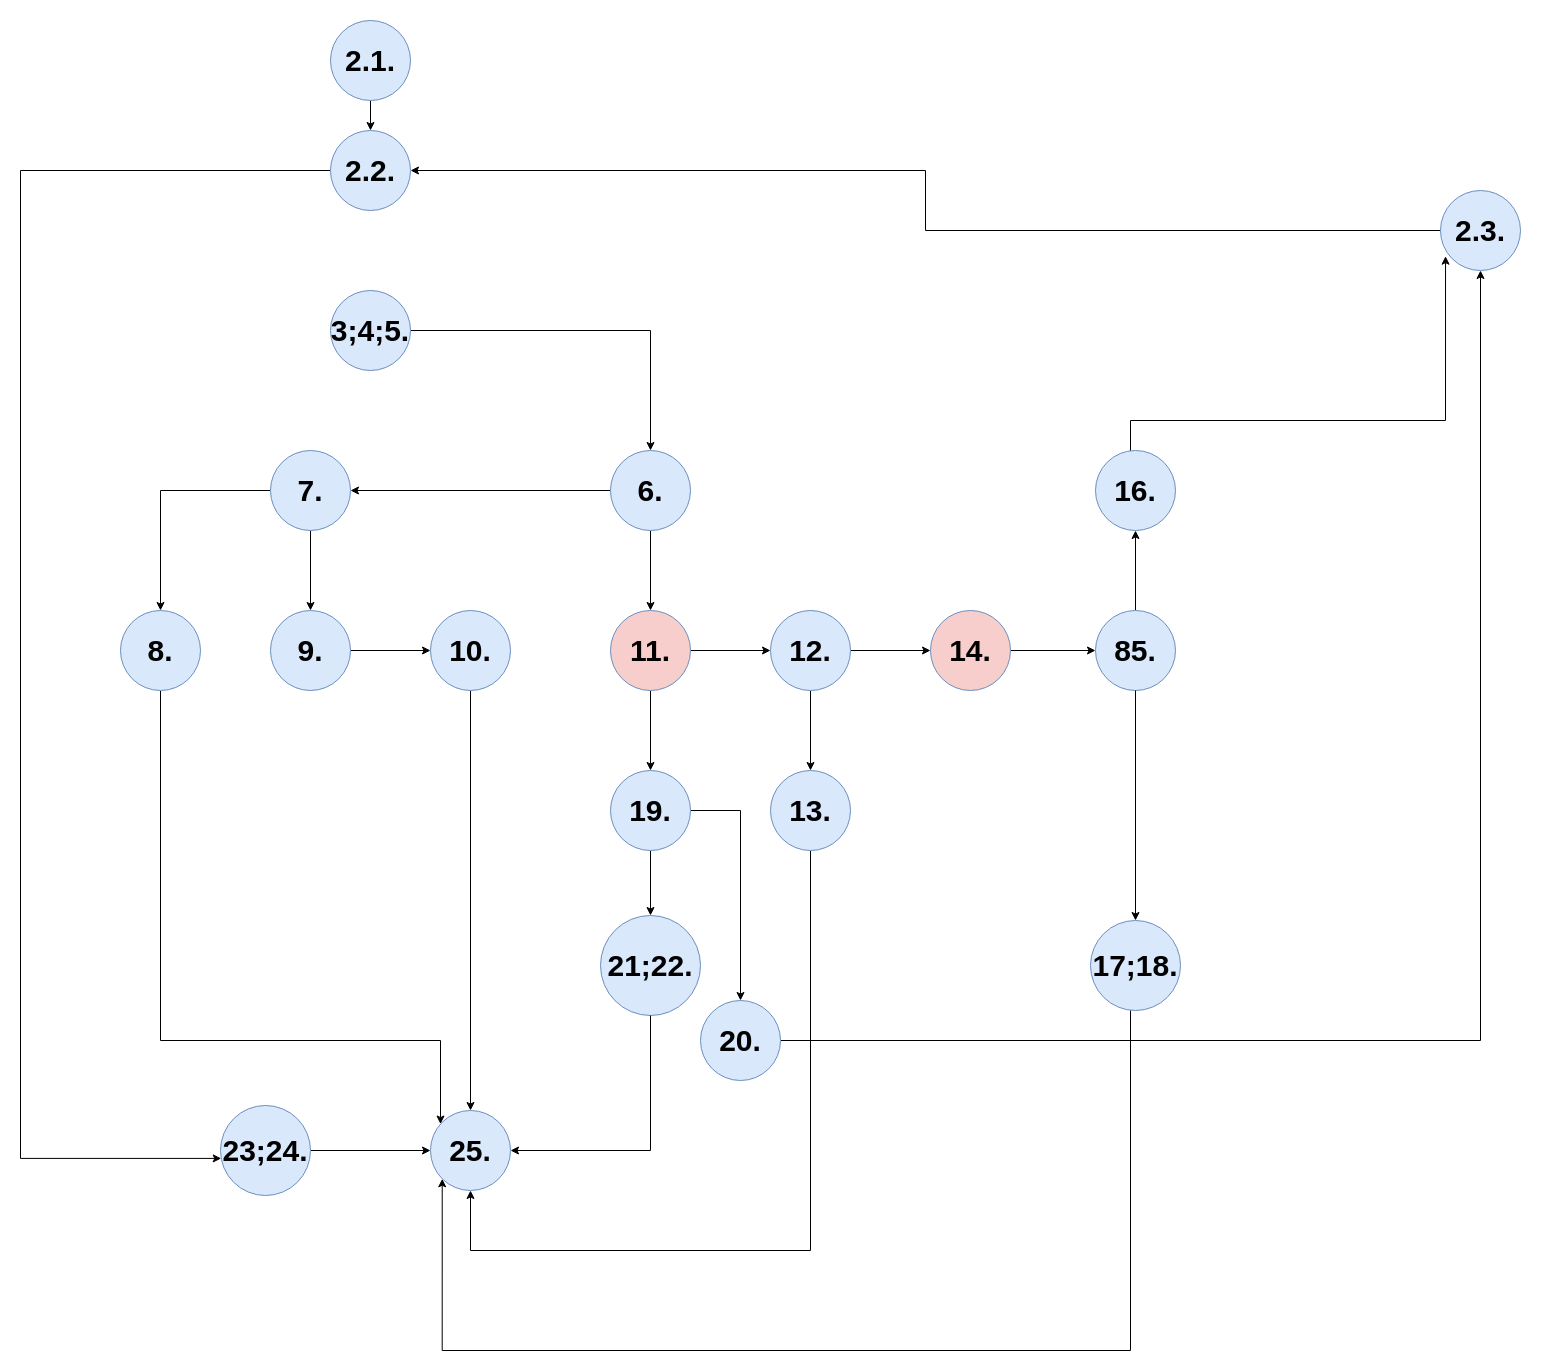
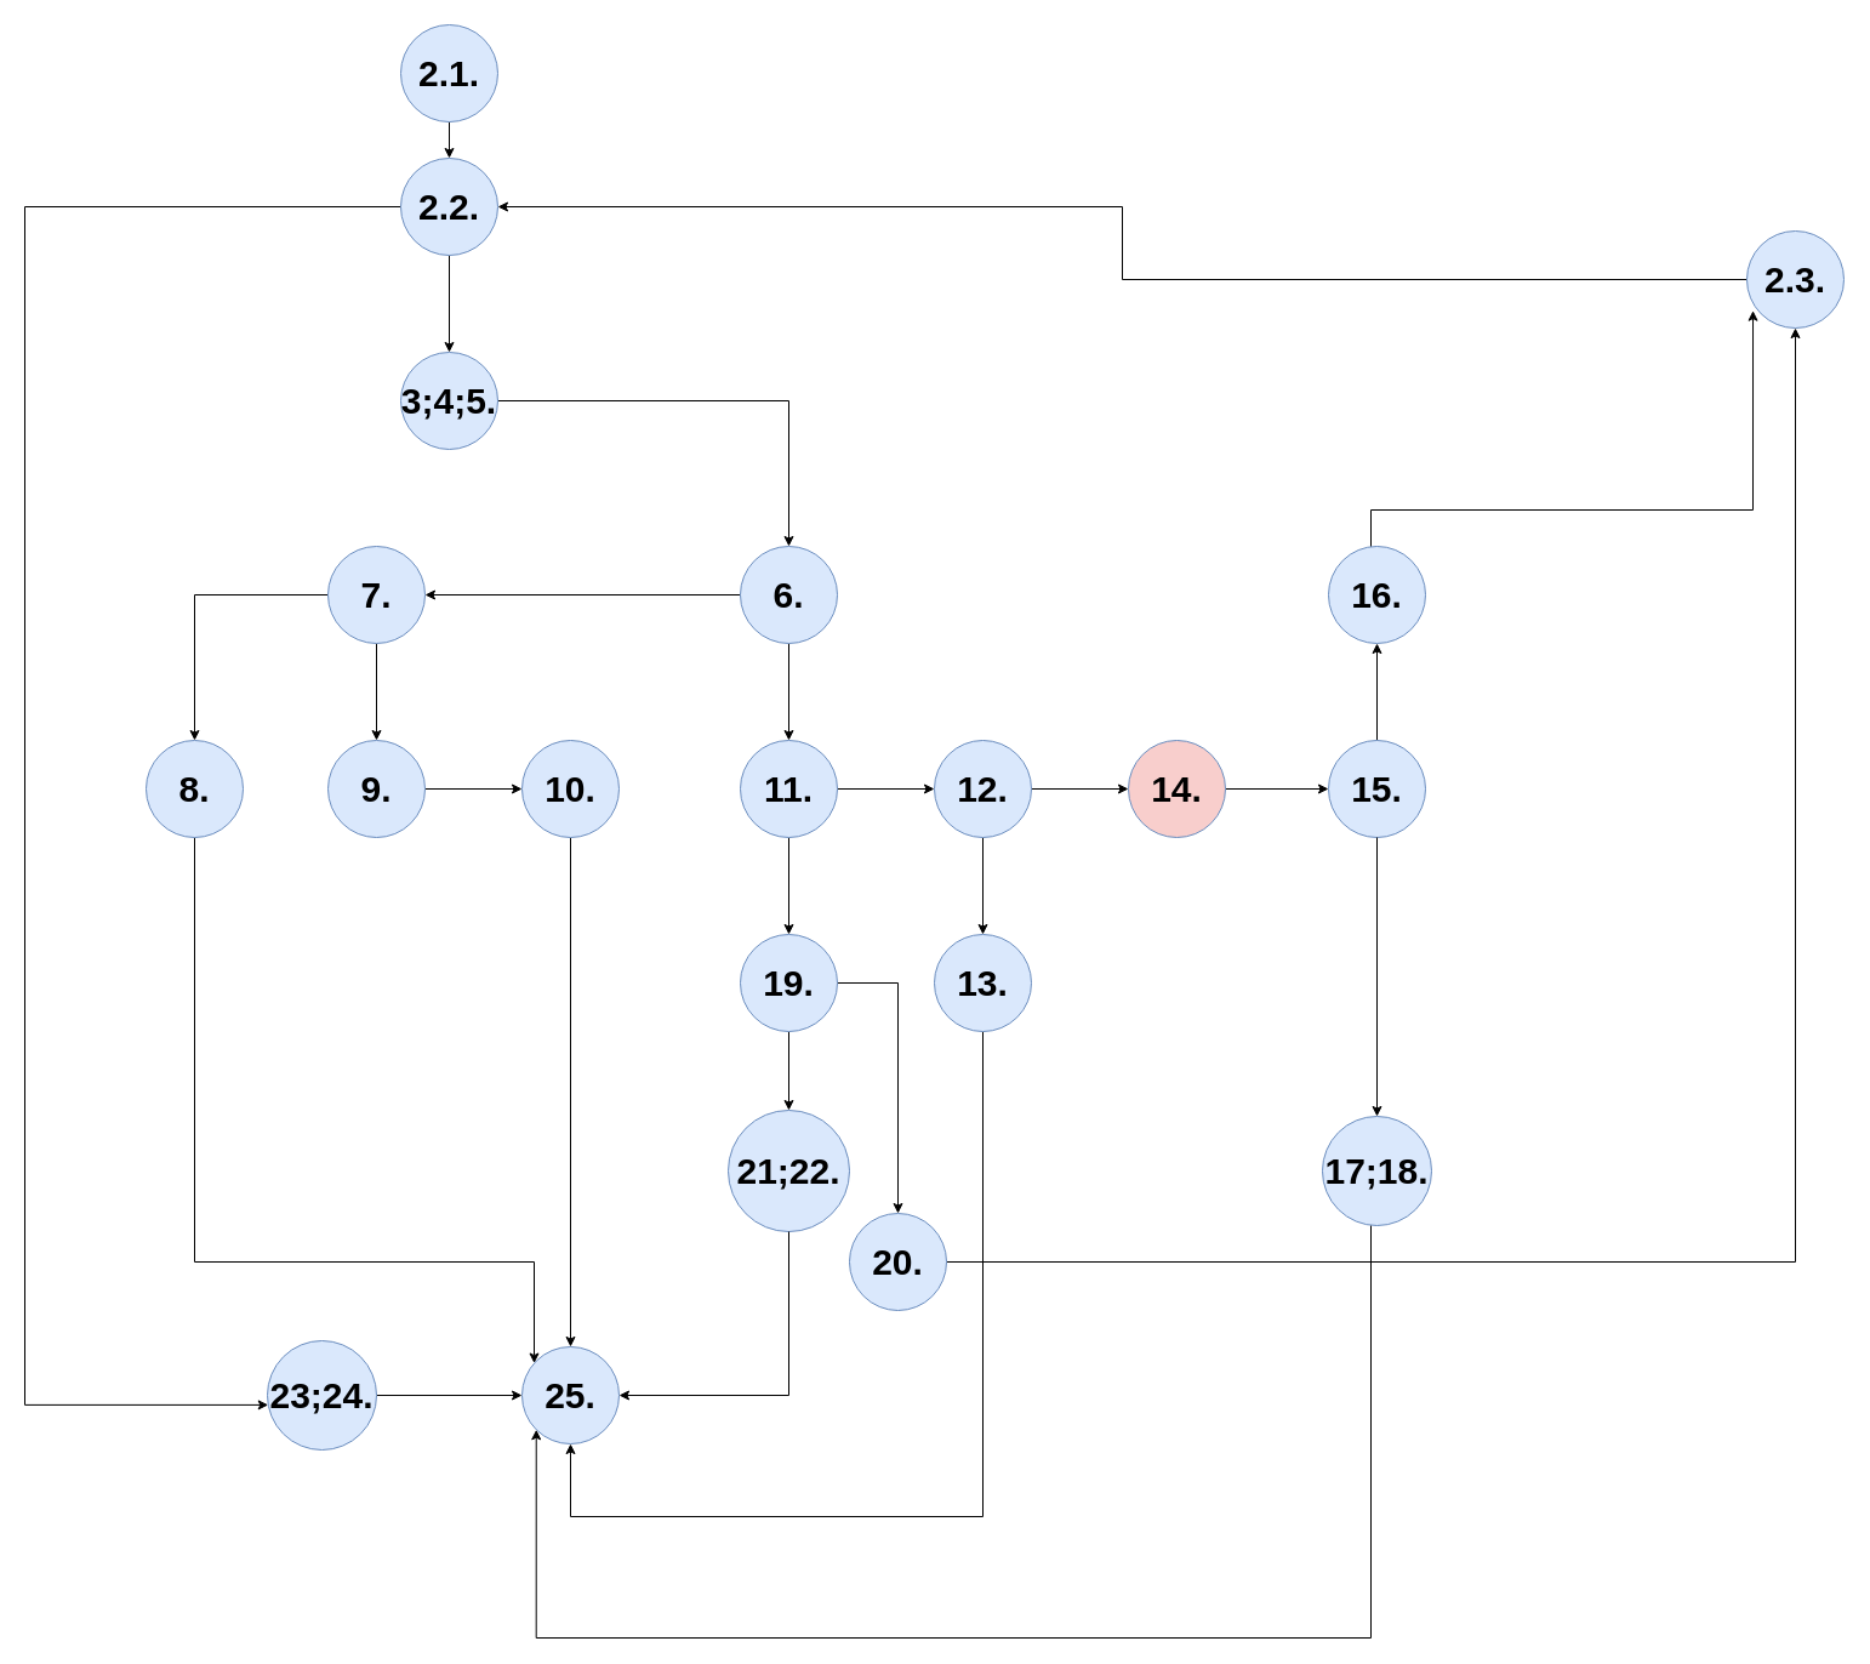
  <mxCell id="0" />
  <mxCell id="1" parent="0" />
  <mxCell id="2" style="edgeStyle=orthogonalEdgeStyle;rounded=0;orthogonalLoop=1;jettySize=auto;html=1;" parent="1" source="3" target="6" edge="1"><mxGeometry relative="1" as="geometry"><mxPoint x="370" y="150" as="targetPoint" /></mxGeometry></mxCell>
  <mxCell id="3" value="&lt;p&gt;&lt;font size=&quot;1&quot;&gt;&lt;b style=&quot;font-size: 30px&quot;&gt;2.1.&lt;/b&gt;&lt;/font&gt;&lt;/p&gt;" style="ellipse;whiteSpace=wrap;html=1;aspect=fixed;fillColor=#dae8fc;strokeColor=#6c8ebf;" parent="1" vertex="1"><mxGeometry x="330" y="20" width="80" height="80" as="geometry" /></mxCell>
  <mxCell id="4" style="edgeStyle=orthogonalEdgeStyle;rounded=0;orthogonalLoop=1;jettySize=auto;html=1;exitX=0;exitY=0.5;exitDx=0;exitDy=0;entryX=0.008;entryY=0.588;entryDx=0;entryDy=0;entryPerimeter=0;" parent="1" source="6" target="8" edge="1"><mxGeometry relative="1" as="geometry"><mxPoint x="50" y="1190" as="targetPoint" /><Array as="points"><mxPoint x="20" y="170" /><mxPoint x="20" y="1157" /></Array></mxGeometry></mxCell>
+ <mxCell id="5" value="" style="edgeStyle=orthogonalEdgeStyle;rounded=0;orthogonalLoop=1;jettySize=auto;html=1;" parent="1" source="6" target="11" edge="1"><mxGeometry relative="1" as="geometry" /></mxCell>
  <mxCell id="6" value="&lt;p&gt;&lt;font size=&quot;1&quot;&gt;&lt;b style=&quot;font-size: 30px&quot;&gt;2.2.&lt;/b&gt;&lt;/font&gt;&lt;/p&gt;" style="ellipse;whiteSpace=wrap;html=1;aspect=fixed;fillColor=#dae8fc;strokeColor=#6c8ebf;" parent="1" vertex="1"><mxGeometry x="330" y="130" width="80" height="80" as="geometry" /></mxCell>
  <mxCell id="7" value="" style="edgeStyle=orthogonalEdgeStyle;rounded=0;orthogonalLoop=1;jettySize=auto;html=1;" parent="1" source="8" target="9" edge="1"><mxGeometry relative="1" as="geometry" /></mxCell>
  <mxCell id="8" value="&lt;p&gt;&lt;font size=&quot;1&quot;&gt;&lt;b style=&quot;font-size: 30px&quot;&gt;23;24.&lt;/b&gt;&lt;/font&gt;&lt;/p&gt;" style="ellipse;whiteSpace=wrap;html=1;aspect=fixed;fillColor=#dae8fc;strokeColor=#6c8ebf;" parent="1" vertex="1"><mxGeometry x="220" y="1105" width="90" height="90" as="geometry" /></mxCell>
  <mxCell id="9" value="&lt;p&gt;&lt;font size=&quot;1&quot;&gt;&lt;b style=&quot;font-size: 30px&quot;&gt;25.&lt;/b&gt;&lt;/font&gt;&lt;/p&gt;" style="ellipse;whiteSpace=wrap;html=1;aspect=fixed;fillColor=#dae8fc;strokeColor=#6c8ebf;" parent="1" vertex="1"><mxGeometry x="430" y="1110" width="80" height="80" as="geometry" /></mxCell>
  <mxCell id="10" value="" style="edgeStyle=orthogonalEdgeStyle;rounded=0;orthogonalLoop=1;jettySize=auto;html=1;" parent="1" source="11" target="14" edge="1"><mxGeometry relative="1" as="geometry" /></mxCell>
  <mxCell id="11" value="&lt;p&gt;&lt;font size=&quot;1&quot;&gt;&lt;b style=&quot;font-size: 30px&quot;&gt;3;4;5.&lt;/b&gt;&lt;/font&gt;&lt;/p&gt;" style="ellipse;whiteSpace=wrap;html=1;aspect=fixed;fillColor=#dae8fc;strokeColor=#6c8ebf;" parent="1" vertex="1"><mxGeometry x="330" y="290" width="80" height="80" as="geometry" /></mxCell>
  <mxCell id="12" value="" style="edgeStyle=orthogonalEdgeStyle;rounded=0;orthogonalLoop=1;jettySize=auto;html=1;" parent="1" source="14" target="17" edge="1"><mxGeometry relative="1" as="geometry" /></mxCell>
  <mxCell id="13" value="" style="edgeStyle=orthogonalEdgeStyle;rounded=0;orthogonalLoop=1;jettySize=auto;html=1;" parent="1" source="14" target="26" edge="1"><mxGeometry relative="1" as="geometry" /></mxCell>
  <mxCell id="14" value="&lt;p&gt;&lt;font size=&quot;1&quot;&gt;&lt;b style=&quot;font-size: 30px&quot;&gt;6.&lt;/b&gt;&lt;/font&gt;&lt;/p&gt;" style="ellipse;whiteSpace=wrap;html=1;aspect=fixed;fillColor=#dae8fc;strokeColor=#6c8ebf;" parent="1" vertex="1"><mxGeometry x="610" y="450" width="80" height="80" as="geometry" /></mxCell>
  <mxCell id="15" value="" style="edgeStyle=orthogonalEdgeStyle;rounded=0;orthogonalLoop=1;jettySize=auto;html=1;" parent="1" source="17" target="19" edge="1"><mxGeometry relative="1" as="geometry" /></mxCell>
  <mxCell id="16" value="" style="edgeStyle=orthogonalEdgeStyle;rounded=0;orthogonalLoop=1;jettySize=auto;html=1;" parent="1" source="17" target="21" edge="1"><mxGeometry relative="1" as="geometry" /></mxCell>
  <mxCell id="17" value="&lt;p&gt;&lt;font size=&quot;1&quot;&gt;&lt;b style=&quot;font-size: 30px&quot;&gt;7.&lt;/b&gt;&lt;/font&gt;&lt;/p&gt;" style="ellipse;whiteSpace=wrap;html=1;aspect=fixed;fillColor=#dae8fc;strokeColor=#6c8ebf;" parent="1" vertex="1"><mxGeometry x="270" y="450" width="80" height="80" as="geometry" /></mxCell>
  <mxCell id="18" style="edgeStyle=orthogonalEdgeStyle;rounded=0;orthogonalLoop=1;jettySize=auto;html=1;" parent="1" source="19" target="9" edge="1"><mxGeometry relative="1" as="geometry"><Array as="points"><mxPoint x="160" y="1040" /><mxPoint x="440" y="1040" /></Array></mxGeometry></mxCell>
  <mxCell id="19" value="&lt;p&gt;&lt;font size=&quot;1&quot;&gt;&lt;b style=&quot;font-size: 30px&quot;&gt;8.&lt;/b&gt;&lt;/font&gt;&lt;/p&gt;" style="ellipse;whiteSpace=wrap;html=1;aspect=fixed;fillColor=#dae8fc;strokeColor=#6c8ebf;" parent="1" vertex="1"><mxGeometry x="120" y="610" width="80" height="80" as="geometry" /></mxCell>
  <mxCell id="20" value="" style="edgeStyle=orthogonalEdgeStyle;rounded=0;orthogonalLoop=1;jettySize=auto;html=1;" parent="1" source="21" target="23" edge="1"><mxGeometry relative="1" as="geometry" /></mxCell>
  <mxCell id="21" value="&lt;p&gt;&lt;font size=&quot;1&quot;&gt;&lt;b style=&quot;font-size: 30px&quot;&gt;9.&lt;/b&gt;&lt;/font&gt;&lt;/p&gt;" style="ellipse;whiteSpace=wrap;html=1;aspect=fixed;fillColor=#dae8fc;strokeColor=#6c8ebf;" parent="1" vertex="1"><mxGeometry x="270" y="610" width="80" height="80" as="geometry" /></mxCell>
  <mxCell id="22" style="edgeStyle=orthogonalEdgeStyle;rounded=0;orthogonalLoop=1;jettySize=auto;html=1;" parent="1" source="23" target="9" edge="1"><mxGeometry relative="1" as="geometry" /></mxCell>
  <mxCell id="23" value="&lt;p&gt;&lt;font size=&quot;1&quot;&gt;&lt;b style=&quot;font-size: 30px&quot;&gt;10.&lt;/b&gt;&lt;/font&gt;&lt;/p&gt;" style="ellipse;whiteSpace=wrap;html=1;aspect=fixed;fillColor=#dae8fc;strokeColor=#6c8ebf;" parent="1" vertex="1"><mxGeometry x="430" y="610" width="80" height="80" as="geometry" /></mxCell>
  <mxCell id="24" value="" style="edgeStyle=orthogonalEdgeStyle;rounded=0;orthogonalLoop=1;jettySize=auto;html=1;" parent="1" source="26" target="29" edge="1"><mxGeometry relative="1" as="geometry" /></mxCell>
  <mxCell id="25" value="" style="edgeStyle=orthogonalEdgeStyle;rounded=0;orthogonalLoop=1;jettySize=auto;html=1;" parent="1" source="26" target="34" edge="1"><mxGeometry relative="1" as="geometry" /></mxCell>
- <mxCell id="26" value="&lt;p&gt;&lt;font size=&quot;1&quot;&gt;&lt;b style=&quot;font-size: 30px&quot;&gt;11.&lt;/b&gt;&lt;/font&gt;&lt;/p&gt;" style="ellipse;whiteSpace=wrap;html=1;aspect=fixed;fillColor=#f8cecc;strokeColor=#6c8ebf;" parent="1" vertex="1"><mxGeometry x="610" y="610" width="80" height="80" as="geometry" /></mxCell>
+ <mxCell id="26" value="&lt;p&gt;&lt;font size=&quot;1&quot;&gt;&lt;b style=&quot;font-size: 30px&quot;&gt;11.&lt;/b&gt;&lt;/font&gt;&lt;/p&gt;" style="ellipse;whiteSpace=wrap;html=1;aspect=fixed;fillColor=#dae8fc;strokeColor=#6c8ebf;" parent="1" vertex="1"><mxGeometry x="610" y="610" width="80" height="80" as="geometry" /></mxCell>
  <mxCell id="27" value="" style="edgeStyle=orthogonalEdgeStyle;rounded=0;orthogonalLoop=1;jettySize=auto;html=1;" parent="1" source="29" target="30" edge="1"><mxGeometry relative="1" as="geometry" /></mxCell>
  <mxCell id="28" style="edgeStyle=orthogonalEdgeStyle;rounded=0;orthogonalLoop=1;jettySize=auto;html=1;entryX=0.5;entryY=0;entryDx=0;entryDy=0;" parent="1" source="29" target="45" edge="1"><mxGeometry relative="1" as="geometry"><mxPoint x="740" y="1040" as="targetPoint" /></mxGeometry></mxCell>
  <mxCell id="29" value="&lt;p&gt;&lt;font size=&quot;1&quot;&gt;&lt;b style=&quot;font-size: 30px&quot;&gt;19.&lt;/b&gt;&lt;/font&gt;&lt;/p&gt;" style="ellipse;whiteSpace=wrap;html=1;aspect=fixed;fillColor=#dae8fc;strokeColor=#6c8ebf;" parent="1" vertex="1"><mxGeometry x="610" y="770" width="80" height="80" as="geometry" /></mxCell>
  <mxCell id="30" value="&lt;p&gt;&lt;font size=&quot;1&quot;&gt;&lt;b style=&quot;font-size: 30px&quot;&gt;21;22.&lt;/b&gt;&lt;/font&gt;&lt;/p&gt;" style="ellipse;whiteSpace=wrap;html=1;aspect=fixed;fillColor=#dae8fc;strokeColor=#6c8ebf;" parent="1" vertex="1"><mxGeometry x="600" y="915" width="100" height="100" as="geometry" /></mxCell>
  <mxCell id="31" style="edgeStyle=orthogonalEdgeStyle;rounded=0;orthogonalLoop=1;jettySize=auto;html=1;entryX=1;entryY=0.5;entryDx=0;entryDy=0;exitX=0.5;exitY=1;exitDx=0;exitDy=0;" parent="1" source="30" target="9" edge="1"><mxGeometry relative="1" as="geometry"><mxPoint x="610" y="1150" as="sourcePoint" /></mxGeometry></mxCell>
  <mxCell id="32" value="" style="edgeStyle=orthogonalEdgeStyle;rounded=0;orthogonalLoop=1;jettySize=auto;html=1;" parent="1" source="34" target="36" edge="1"><mxGeometry relative="1" as="geometry" /></mxCell>
  <mxCell id="33" value="" style="edgeStyle=orthogonalEdgeStyle;rounded=0;orthogonalLoop=1;jettySize=auto;html=1;" parent="1" source="34" target="40" edge="1"><mxGeometry relative="1" as="geometry" /></mxCell>
  <mxCell id="34" value="&lt;p&gt;&lt;font size=&quot;1&quot;&gt;&lt;b style=&quot;font-size: 30px&quot;&gt;12.&lt;/b&gt;&lt;/font&gt;&lt;/p&gt;" style="ellipse;whiteSpace=wrap;html=1;aspect=fixed;fillColor=#dae8fc;strokeColor=#6c8ebf;" parent="1" vertex="1"><mxGeometry x="770" y="610" width="80" height="80" as="geometry" /></mxCell>
  <mxCell id="35" value="" style="edgeStyle=orthogonalEdgeStyle;rounded=0;orthogonalLoop=1;jettySize=auto;html=1;" parent="1" source="36" target="38" edge="1"><mxGeometry relative="1" as="geometry" /></mxCell>
  <mxCell id="36" value="&lt;p&gt;&lt;font size=&quot;1&quot;&gt;&lt;b style=&quot;font-size: 30px&quot;&gt;14.&lt;/b&gt;&lt;/font&gt;&lt;/p&gt;" style="ellipse;whiteSpace=wrap;html=1;aspect=fixed;fillColor=#f8cecc;strokeColor=#6c8ebf;" parent="1" vertex="1"><mxGeometry x="930" y="610" width="80" height="80" as="geometry" /></mxCell>
  <mxCell id="37" value="" style="edgeStyle=orthogonalEdgeStyle;rounded=0;orthogonalLoop=1;jettySize=auto;html=1;" parent="1" source="38" target="49" edge="1"><mxGeometry relative="1" as="geometry" /></mxCell>
- <mxCell id="38" value="&lt;p&gt;&lt;font size=&quot;1&quot;&gt;&lt;b style=&quot;font-size: 30px&quot;&gt;85.&lt;/b&gt;&lt;/font&gt;&lt;/p&gt;" style="ellipse;whiteSpace=wrap;html=1;aspect=fixed;fillColor=#dae8fc;strokeColor=#6c8ebf;" parent="1" vertex="1"><mxGeometry x="1095" y="610" width="80" height="80" as="geometry" /></mxCell>
+ <mxCell id="38" value="&lt;p&gt;&lt;font size=&quot;1&quot;&gt;&lt;b style=&quot;font-size: 30px&quot;&gt;15.&lt;/b&gt;&lt;/font&gt;&lt;/p&gt;" style="ellipse;whiteSpace=wrap;html=1;aspect=fixed;fillColor=#dae8fc;strokeColor=#6c8ebf;" parent="1" vertex="1"><mxGeometry x="1095" y="610" width="80" height="80" as="geometry" /></mxCell>
  <mxCell id="39" style="edgeStyle=orthogonalEdgeStyle;rounded=0;orthogonalLoop=1;jettySize=auto;html=1;entryX=0.5;entryY=1;entryDx=0;entryDy=0;" parent="1" source="40" target="9" edge="1"><mxGeometry relative="1" as="geometry"><Array as="points"><mxPoint x="810" y="1250" /><mxPoint x="470" y="1250" /></Array></mxGeometry></mxCell>
  <mxCell id="40" value="&lt;p&gt;&lt;font size=&quot;1&quot;&gt;&lt;b style=&quot;font-size: 30px&quot;&gt;13.&lt;/b&gt;&lt;/font&gt;&lt;/p&gt;" style="ellipse;whiteSpace=wrap;html=1;aspect=fixed;fillColor=#dae8fc;strokeColor=#6c8ebf;" parent="1" vertex="1"><mxGeometry x="770" y="770" width="80" height="80" as="geometry" /></mxCell>
  <mxCell id="41" value="" style="edgeStyle=orthogonalEdgeStyle;rounded=0;orthogonalLoop=1;jettySize=auto;html=1;" parent="1" source="38" target="43" edge="1"><mxGeometry relative="1" as="geometry"><mxPoint x="1130" y="850" as="sourcePoint" /></mxGeometry></mxCell>
  <mxCell id="42" style="edgeStyle=orthogonalEdgeStyle;rounded=0;orthogonalLoop=1;jettySize=auto;html=1;entryX=0;entryY=1;entryDx=0;entryDy=0;" parent="1" source="43" target="9" edge="1"><mxGeometry relative="1" as="geometry"><Array as="points"><mxPoint x="1130" y="1350" /><mxPoint x="442" y="1350" /></Array></mxGeometry></mxCell>
  <mxCell id="43" value="&lt;p&gt;&lt;font size=&quot;1&quot;&gt;&lt;b style=&quot;font-size: 30px&quot;&gt;17;18.&lt;/b&gt;&lt;/font&gt;&lt;/p&gt;" style="ellipse;whiteSpace=wrap;html=1;aspect=fixed;fillColor=#dae8fc;strokeColor=#6c8ebf;" parent="1" vertex="1"><mxGeometry x="1090" y="920" width="90" height="90" as="geometry" /></mxCell>
  <mxCell id="44" style="edgeStyle=orthogonalEdgeStyle;rounded=0;orthogonalLoop=1;jettySize=auto;html=1;entryX=0.5;entryY=1;entryDx=0;entryDy=0;" parent="1" source="45" target="47" edge="1"><mxGeometry relative="1" as="geometry" /></mxCell>
  <mxCell id="45" value="&lt;p&gt;&lt;font size=&quot;1&quot;&gt;&lt;b style=&quot;font-size: 30px&quot;&gt;20.&lt;/b&gt;&lt;/font&gt;&lt;/p&gt;" style="ellipse;whiteSpace=wrap;html=1;aspect=fixed;fillColor=#dae8fc;strokeColor=#6c8ebf;" parent="1" vertex="1"><mxGeometry x="700" y="1000" width="80" height="80" as="geometry" /></mxCell>
  <mxCell id="46" style="edgeStyle=orthogonalEdgeStyle;rounded=0;orthogonalLoop=1;jettySize=auto;html=1;entryX=1;entryY=0.5;entryDx=0;entryDy=0;" parent="1" source="47" target="6" edge="1"><mxGeometry relative="1" as="geometry" /></mxCell>
  <mxCell id="47" value="&lt;p&gt;&lt;font size=&quot;1&quot;&gt;&lt;b style=&quot;font-size: 30px&quot;&gt;2.3.&lt;/b&gt;&lt;/font&gt;&lt;/p&gt;" style="ellipse;whiteSpace=wrap;html=1;aspect=fixed;fillColor=#dae8fc;strokeColor=#6c8ebf;" parent="1" vertex="1"><mxGeometry x="1440" y="190" width="80" height="80" as="geometry" /></mxCell>
  <mxCell id="48" style="edgeStyle=orthogonalEdgeStyle;rounded=0;orthogonalLoop=1;jettySize=auto;html=1;entryX=0.063;entryY=0.821;entryDx=0;entryDy=0;entryPerimeter=0;" parent="1" source="49" target="47" edge="1"><mxGeometry relative="1" as="geometry"><Array as="points"><mxPoint x="1130" y="420" /><mxPoint x="1445" y="420" /></Array></mxGeometry></mxCell>
  <mxCell id="49" value="&lt;p&gt;&lt;font size=&quot;1&quot;&gt;&lt;b style=&quot;font-size: 30px&quot;&gt;16.&lt;/b&gt;&lt;/font&gt;&lt;/p&gt;" style="ellipse;whiteSpace=wrap;html=1;aspect=fixed;fillColor=#dae8fc;strokeColor=#6c8ebf;" parent="1" vertex="1"><mxGeometry x="1095" y="450" width="80" height="80" as="geometry" /></mxCell>
